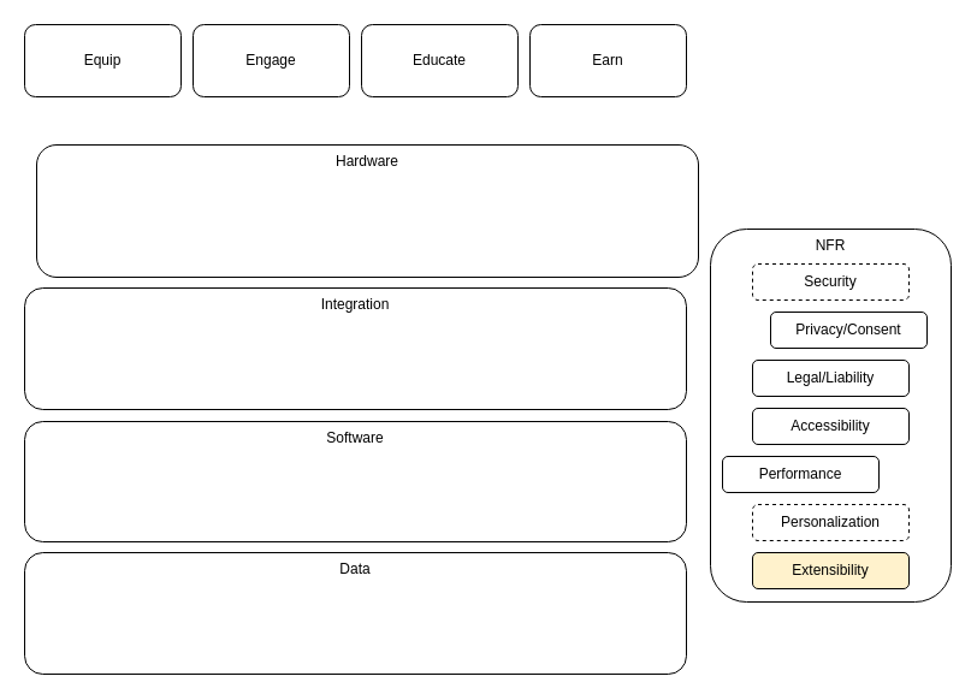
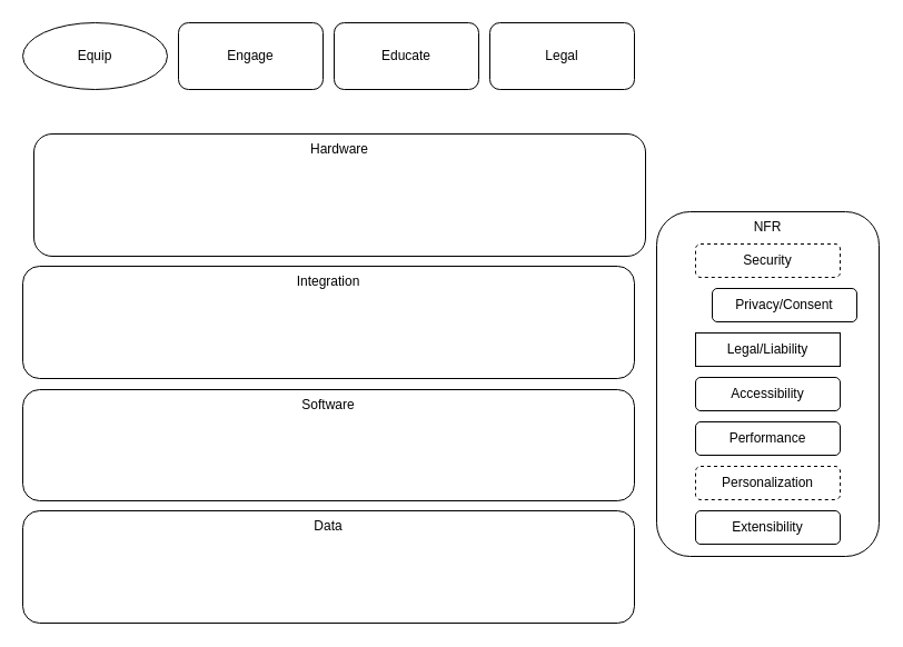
  <mxCell id="0" />
  <mxCell id="1" parent="0" />
- <mxCell id="2" value="Equip" style="rounded=1;whiteSpace=wrap;html=1;" vertex="1" parent="1"><mxGeometry x="20" y="20" width="130" height="60" as="geometry" /></mxCell>
+ <mxCell id="2" value="Equip" style="ellipse;whiteSpace=wrap;html=1;" vertex="1" parent="1"><mxGeometry x="20" y="20" width="130" height="60" as="geometry" /></mxCell>
  <mxCell id="3" value="Engage" style="rounded=1;whiteSpace=wrap;html=1;" vertex="1" parent="1"><mxGeometry x="160" y="20" width="130" height="60" as="geometry" /></mxCell>
  <mxCell id="4" value="Educate" style="rounded=1;whiteSpace=wrap;html=1;" vertex="1" parent="1"><mxGeometry x="300" y="20" width="130" height="60" as="geometry" /></mxCell>
- <mxCell id="5" value="Earn" style="rounded=1;whiteSpace=wrap;html=1;" vertex="1" parent="1"><mxGeometry x="440" y="20" width="130" height="60" as="geometry" /></mxCell>
+ <mxCell id="5" value="Legal" style="rounded=1;whiteSpace=wrap;html=1;" vertex="1" parent="1"><mxGeometry x="440" y="20" width="130" height="60" as="geometry" /></mxCell>
  <mxCell id="6" value="Hardware" style="rounded=1;whiteSpace=wrap;html=1;verticalAlign=top;" vertex="1" parent="1"><mxGeometry x="30" y="120" width="550" height="110" as="geometry" /></mxCell>
  <mxCell id="7" value="Integration" style="rounded=1;whiteSpace=wrap;html=1;verticalAlign=top;" vertex="1" parent="1"><mxGeometry x="20" y="239" width="550" height="101" as="geometry" /></mxCell>
  <mxCell id="8" value="Software" style="rounded=1;whiteSpace=wrap;html=1;verticalAlign=top;" vertex="1" parent="1"><mxGeometry x="20" y="350" width="550" height="100" as="geometry" /></mxCell>
  <mxCell id="9" value="Data" style="rounded=1;whiteSpace=wrap;html=1;verticalAlign=top;" vertex="1" parent="1"><mxGeometry x="20" y="459" width="550" height="101" as="geometry" /></mxCell>
  <mxCell id="10" value="NFR" style="rounded=1;whiteSpace=wrap;html=1;verticalAlign=top;" vertex="1" parent="1"><mxGeometry x="590" y="190" width="200" height="310" as="geometry" /></mxCell>
  <mxCell id="11" value="Security" style="rounded=1;whiteSpace=wrap;html=1;dashed=1;" vertex="1" parent="1"><mxGeometry x="625" y="219" width="130" height="30" as="geometry" /></mxCell>
  <mxCell id="12" value="Privacy/Consent" style="rounded=1;whiteSpace=wrap;html=1;" vertex="1" parent="1"><mxGeometry x="640" y="259" width="130" height="30" as="geometry" /></mxCell>
- <mxCell id="13" value="Legal/Liability" style="rounded=1;whiteSpace=wrap;html=1;" vertex="1" parent="1"><mxGeometry x="625" y="299" width="130" height="30" as="geometry" /></mxCell>
+ <mxCell id="13" value="Legal/Liability" style="whiteSpace=wrap;html=1;rounded=0;" vertex="1" parent="1"><mxGeometry x="625" y="299" width="130" height="30" as="geometry" /></mxCell>
  <mxCell id="14" value="Accessibility" style="rounded=1;whiteSpace=wrap;html=1;" vertex="1" parent="1"><mxGeometry x="625" y="339" width="130" height="30" as="geometry" /></mxCell>
- <mxCell id="15" value="Performance" style="rounded=1;whiteSpace=wrap;html=1;" vertex="1" parent="1"><mxGeometry x="600" y="379" width="130" height="30" as="geometry" /></mxCell>
+ <mxCell id="15" value="Performance" style="rounded=1;whiteSpace=wrap;html=1;" vertex="1" parent="1"><mxGeometry x="625" y="379" width="130" height="30" as="geometry" /></mxCell>
  <mxCell id="16" value="Personalization" style="rounded=1;whiteSpace=wrap;html=1;dashed=1;" vertex="1" parent="1"><mxGeometry x="625" y="419" width="130" height="30" as="geometry" /></mxCell>
- <mxCell id="17" value="Extensibility" style="rounded=1;whiteSpace=wrap;html=1;fillColor=#fff2cc;" vertex="1" parent="1"><mxGeometry x="625" y="459" width="130" height="30" as="geometry" /></mxCell>
+ <mxCell id="17" value="Extensibility" style="rounded=1;whiteSpace=wrap;html=1;" vertex="1" parent="1"><mxGeometry x="625" y="459" width="130" height="30" as="geometry" /></mxCell>
